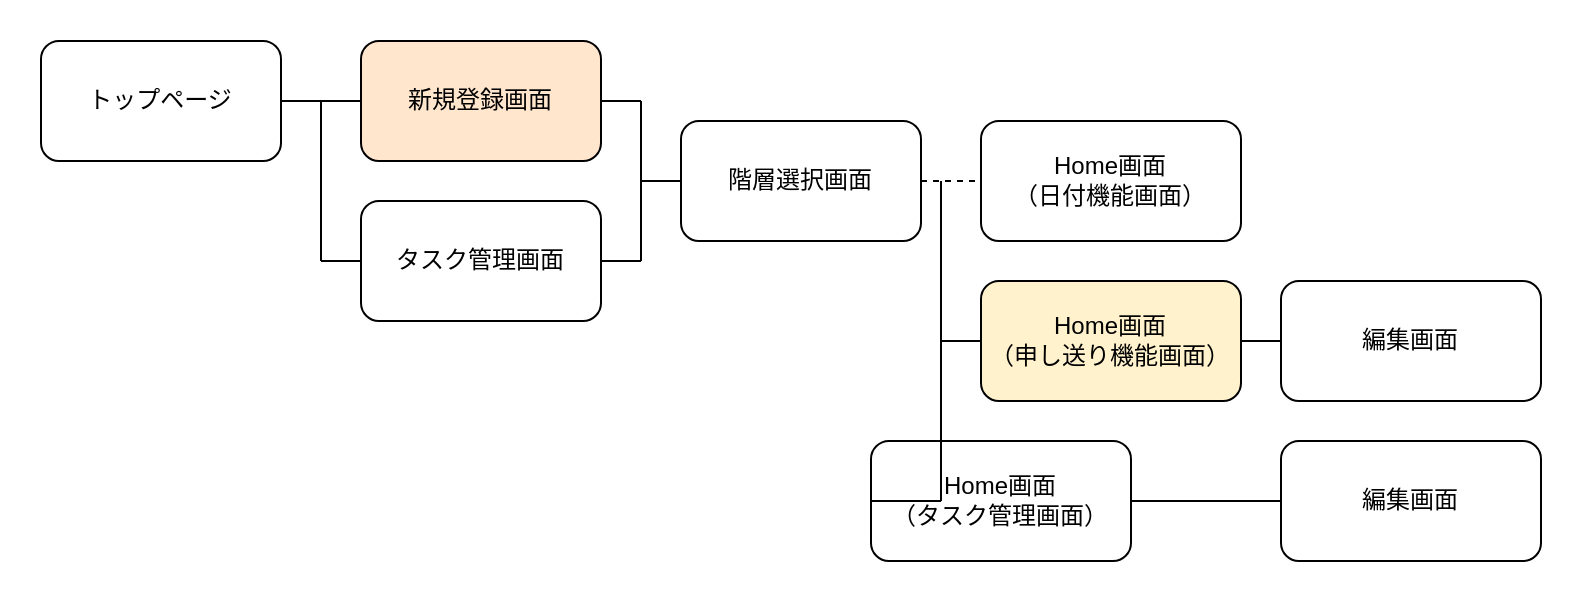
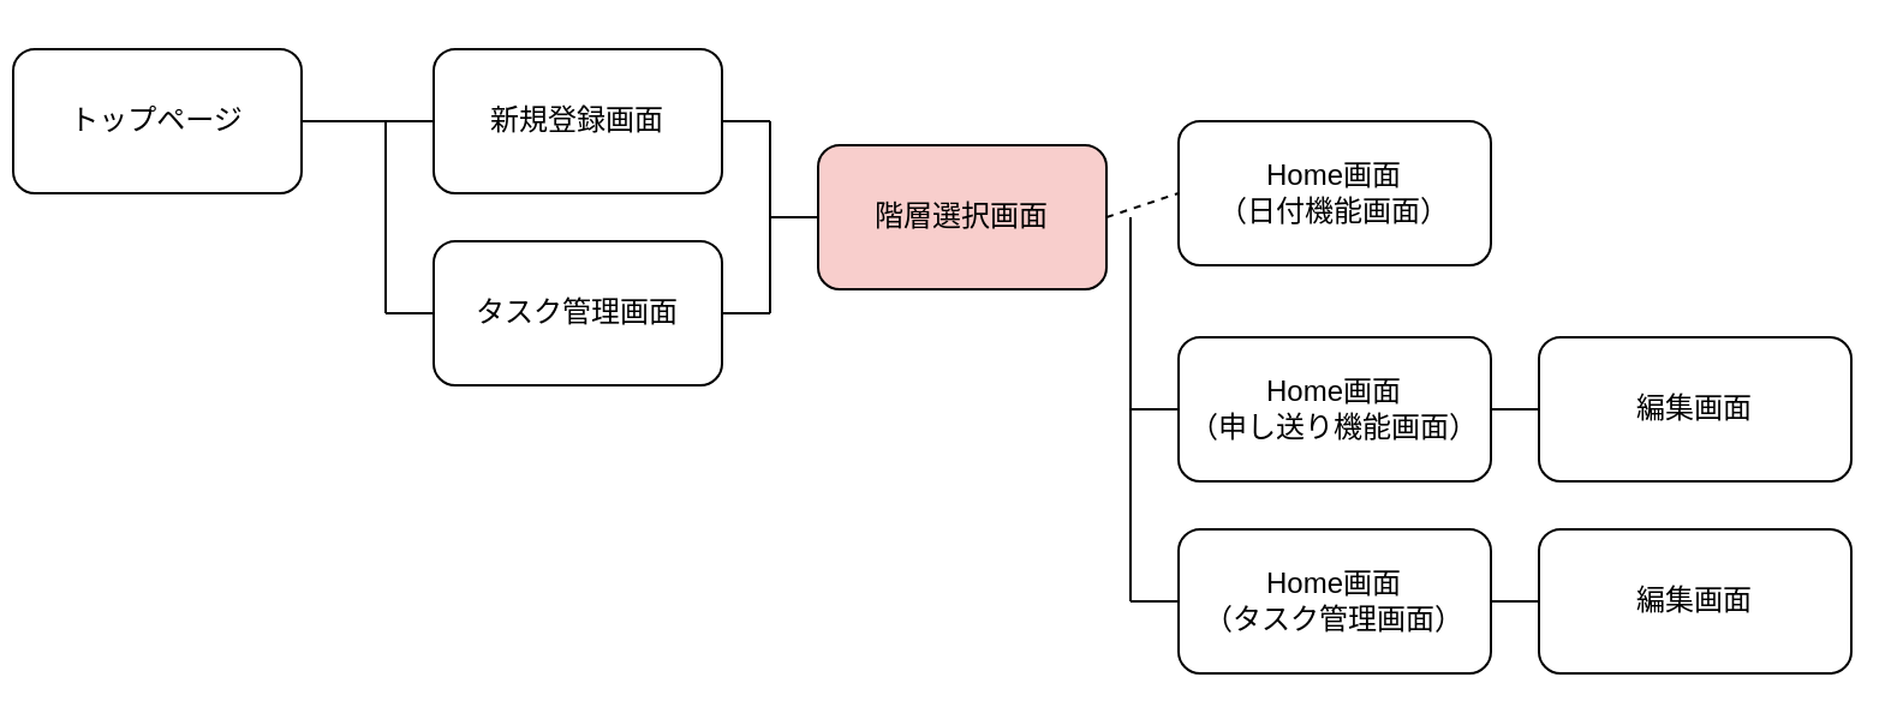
  <mxCell id="0" />
  <mxCell id="1" parent="0" />
- <mxCell id="2" value="&lt;font style=&quot;&quot; color=&quot;#000000&quot;&gt;トップページ&lt;/font&gt;" style="rounded=1;whiteSpace=wrap;html=1;fillColor=#FFFFFF;" vertex="1" parent="1"><mxGeometry x="20" y="20" width="120" height="60" as="geometry" /></mxCell>
+ <mxCell id="2" value="&lt;font style=&quot;&quot; color=&quot;#000000&quot;&gt;トップページ&lt;/font&gt;" style="rounded=1;whiteSpace=wrap;html=1;fillColor=#FFFFFF;" vertex="1" parent="1"><mxGeometry x="5" y="20" width="120" height="60" as="geometry" /></mxCell>
  <mxCell id="3" value="" style="endArrow=none;html=1;fontColor=#000000;exitX=1;exitY=0.5;exitDx=0;exitDy=0;" edge="1" parent="1" source="2"><mxGeometry width="50" height="50" relative="1" as="geometry"><mxPoint x="150" y="50" as="sourcePoint" /><mxPoint x="190" y="50" as="targetPoint" /></mxGeometry></mxCell>
- <mxCell id="4" value="新規登録画面" style="rounded=1;whiteSpace=wrap;html=1;fontColor=#000000;fillColor=#ffe6cc;" vertex="1" parent="1"><mxGeometry x="180" y="20" width="120" height="60" as="geometry" /></mxCell>
+ <mxCell id="4" value="新規登録画面" style="rounded=1;whiteSpace=wrap;html=1;fontColor=#000000;fillColor=#FFFFFF;" vertex="1" parent="1"><mxGeometry x="180" y="20" width="120" height="60" as="geometry" /></mxCell>
  <mxCell id="5" value="タスク管理画面" style="rounded=1;whiteSpace=wrap;html=1;fontColor=#000000;fillColor=#FFFFFF;" vertex="1" parent="1"><mxGeometry x="180" y="100" width="120" height="60" as="geometry" /></mxCell>
- <mxCell id="6" value="階層選択画面" style="rounded=1;whiteSpace=wrap;html=1;fontColor=#000000;fillColor=#FFFFFF;" vertex="1" parent="1"><mxGeometry x="340" y="60" width="120" height="60" as="geometry" /></mxCell>
+ <mxCell id="6" value="階層選択画面" style="rounded=1;whiteSpace=wrap;html=1;fontColor=#000000;fillColor=#f8cecc;" vertex="1" parent="1"><mxGeometry x="340" y="60" width="120" height="60" as="geometry" /></mxCell>
  <mxCell id="7" value="" style="endArrow=none;html=1;fontColor=#000000;" edge="1" parent="1"><mxGeometry width="50" height="50" relative="1" as="geometry"><mxPoint x="160" y="130" as="sourcePoint" /><mxPoint x="160" y="50" as="targetPoint" /></mxGeometry></mxCell>
  <mxCell id="8" value="" style="endArrow=none;html=1;fontColor=#000000;exitX=0;exitY=0.5;exitDx=0;exitDy=0;" edge="1" parent="1" source="5"><mxGeometry width="50" height="50" relative="1" as="geometry"><mxPoint x="220" y="100" as="sourcePoint" /><mxPoint x="160" y="130" as="targetPoint" /></mxGeometry></mxCell>
  <mxCell id="9" value="" style="endArrow=none;html=1;fontColor=#000000;" edge="1" parent="1"><mxGeometry width="50" height="50" relative="1" as="geometry"><mxPoint x="300" y="130" as="sourcePoint" /><mxPoint x="320" y="130" as="targetPoint" /></mxGeometry></mxCell>
  <mxCell id="10" value="" style="endArrow=none;html=1;fontColor=#000000;exitX=1;exitY=0.5;exitDx=0;exitDy=0;" edge="1" parent="1" source="4"><mxGeometry width="50" height="50" relative="1" as="geometry"><mxPoint x="310" y="140" as="sourcePoint" /><mxPoint x="320" y="50" as="targetPoint" /></mxGeometry></mxCell>
  <mxCell id="11" value="" style="endArrow=none;html=1;fontColor=#000000;" edge="1" parent="1"><mxGeometry width="50" height="50" relative="1" as="geometry"><mxPoint x="320" y="50" as="sourcePoint" /><mxPoint x="320" y="130" as="targetPoint" /></mxGeometry></mxCell>
  <mxCell id="12" value="" style="endArrow=none;html=1;fontColor=#000000;" edge="1" parent="1"><mxGeometry width="50" height="50" relative="1" as="geometry"><mxPoint x="320" y="90" as="sourcePoint" /><mxPoint x="340" y="90" as="targetPoint" /></mxGeometry></mxCell>
- <mxCell id="13" value="Home画面&lt;br&gt;（日付機能画面）" style="rounded=1;whiteSpace=wrap;html=1;fontColor=#000000;fillColor=#FFFFFF;" vertex="1" parent="1"><mxGeometry x="490" y="60" width="130" height="60" as="geometry" /></mxCell>
+ <mxCell id="13" value="Home画面&lt;br&gt;（日付機能画面）" style="rounded=1;whiteSpace=wrap;html=1;fontColor=#000000;fillColor=#FFFFFF;" vertex="1" parent="1"><mxGeometry x="490" y="50" width="130" height="60" as="geometry" /></mxCell>
  <mxCell id="14" value="" style="endArrow=none;html=1;fontColor=#000000;exitX=1;exitY=0.5;exitDx=0;exitDy=0;entryX=0;entryY=0.5;entryDx=0;entryDy=0;dashed=1;" edge="1" parent="1" source="6" target="13"><mxGeometry width="50" height="50" relative="1" as="geometry"><mxPoint x="330" y="100" as="sourcePoint" /><mxPoint x="350" y="100" as="targetPoint" /></mxGeometry></mxCell>
- <mxCell id="15" value="Home画面&lt;br&gt;（申し送り機能画面）" style="rounded=1;whiteSpace=wrap;html=1;fontColor=#000000;fillColor=#fff2cc;" vertex="1" parent="1"><mxGeometry x="490" y="140" width="130" height="60" as="geometry" /></mxCell>
- <mxCell id="16" value="Home画面&lt;br&gt;（タスク管理画面）" style="rounded=1;whiteSpace=wrap;html=1;fontColor=#000000;fillColor=#FFFFFF;" vertex="1" parent="1"><mxGeometry x="435" y="220" width="130" height="60" as="geometry" /></mxCell>
+ <mxCell id="15" value="Home画面&lt;br&gt;（申し送り機能画面）" style="rounded=1;whiteSpace=wrap;html=1;fontColor=#000000;fillColor=#FFFFFF;" vertex="1" parent="1"><mxGeometry x="490" y="140" width="130" height="60" as="geometry" /></mxCell>
+ <mxCell id="16" value="Home画面&lt;br&gt;（タスク管理画面）" style="rounded=1;whiteSpace=wrap;html=1;fontColor=#000000;fillColor=#FFFFFF;" vertex="1" parent="1"><mxGeometry x="490" y="220" width="130" height="60" as="geometry" /></mxCell>
  <mxCell id="17" value="" style="endArrow=none;html=1;fontColor=#000000;" edge="1" parent="1"><mxGeometry width="50" height="50" relative="1" as="geometry"><mxPoint x="470" y="90" as="sourcePoint" /><mxPoint x="470" y="250" as="targetPoint" /></mxGeometry></mxCell>
  <mxCell id="18" value="" style="endArrow=none;html=1;fontColor=#000000;entryX=0;entryY=0.5;entryDx=0;entryDy=0;" edge="1" parent="1" target="15"><mxGeometry width="50" height="50" relative="1" as="geometry"><mxPoint x="470" y="170" as="sourcePoint" /><mxPoint x="510" y="110" as="targetPoint" /></mxGeometry></mxCell>
  <mxCell id="19" value="" style="endArrow=none;html=1;fontColor=#000000;entryX=0;entryY=0.5;entryDx=0;entryDy=0;" edge="1" parent="1" target="16"><mxGeometry width="50" height="50" relative="1" as="geometry"><mxPoint x="470" y="250" as="sourcePoint" /><mxPoint x="520" y="120" as="targetPoint" /></mxGeometry></mxCell>
  <mxCell id="20" value="編集画面" style="rounded=1;whiteSpace=wrap;html=1;fontColor=#000000;fillColor=#FFFFFF;" vertex="1" parent="1"><mxGeometry x="640" y="140" width="130" height="60" as="geometry" /></mxCell>
  <mxCell id="21" value="編集画面" style="rounded=1;whiteSpace=wrap;html=1;fontColor=#000000;fillColor=#FFFFFF;" vertex="1" parent="1"><mxGeometry x="640" y="220" width="130" height="60" as="geometry" /></mxCell>
  <mxCell id="22" value="" style="endArrow=none;html=1;fontColor=#000000;entryX=0;entryY=0.5;entryDx=0;entryDy=0;" edge="1" parent="1" target="20"><mxGeometry width="50" height="50" relative="1" as="geometry"><mxPoint x="620" y="170" as="sourcePoint" /><mxPoint x="500" y="180" as="targetPoint" /></mxGeometry></mxCell>
  <mxCell id="23" value="" style="endArrow=none;html=1;fontColor=#000000;entryX=0;entryY=0.5;entryDx=0;entryDy=0;exitX=1;exitY=0.5;exitDx=0;exitDy=0;" edge="1" parent="1" source="16" target="21"><mxGeometry width="50" height="50" relative="1" as="geometry"><mxPoint x="490" y="190" as="sourcePoint" /><mxPoint x="510" y="190" as="targetPoint" /></mxGeometry></mxCell>
